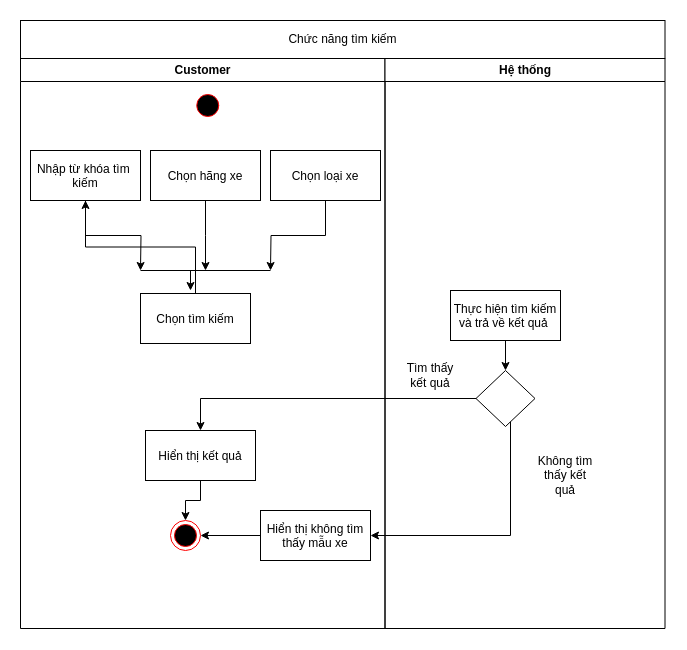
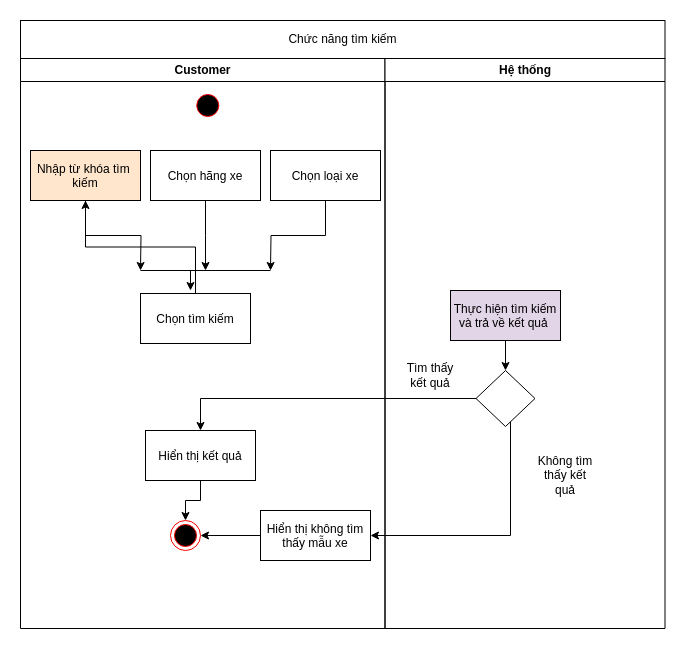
  <mxCell id="0" />
  <mxCell id="1" parent="0" />
  <mxCell id="2" value="Customer" style="swimlane;whiteSpace=wrap;startSize=23;" parent="1" vertex="1"><mxGeometry x="20" y="58" width="364.5" height="570" as="geometry" /></mxCell>
  <mxCell id="3" value="" style="ellipse;shape=startState;fillColor=#000000;strokeColor=#ff0000;" parent="2" vertex="1"><mxGeometry x="172.25" y="32" width="30" height="30" as="geometry" /></mxCell>
  <mxCell id="4" style="edgeStyle=orthogonalEdgeStyle;rounded=0;orthogonalLoop=1;jettySize=auto;html=1;" parent="2" source="5" edge="1"><mxGeometry relative="1" as="geometry"><mxPoint x="120" y="212" as="targetPoint" /></mxGeometry></mxCell>
- <mxCell id="5" value="Nhập từ khóa tìm &#10;kiếm" style="" parent="2" vertex="1"><mxGeometry x="10" y="92" width="110" height="50" as="geometry" /></mxCell>
+ <mxCell id="5" value="Nhập từ khóa tìm &#10;kiếm" style="fillColor=#ffe6cc;" parent="2" vertex="1"><mxGeometry x="10" y="92" width="110" height="50" as="geometry" /></mxCell>
  <mxCell id="6" style="edgeStyle=orthogonalEdgeStyle;rounded=0;orthogonalLoop=1;jettySize=auto;html=1;" parent="2" source="7" edge="1"><mxGeometry relative="1" as="geometry"><mxPoint x="185" y="212" as="targetPoint" /></mxGeometry></mxCell>
  <mxCell id="7" value="Chọn hãng xe" style="" parent="2" vertex="1"><mxGeometry x="130" y="92" width="110" height="50" as="geometry" /></mxCell>
  <mxCell id="8" style="edgeStyle=orthogonalEdgeStyle;rounded=0;orthogonalLoop=1;jettySize=auto;html=1;" parent="2" source="9" edge="1"><mxGeometry relative="1" as="geometry"><mxPoint x="250" y="212" as="targetPoint" /></mxGeometry></mxCell>
  <mxCell id="9" value="Chọn loại xe" style="" parent="2" vertex="1"><mxGeometry x="250" y="92" width="110" height="50" as="geometry" /></mxCell>
  <mxCell id="10" value="" style="ellipse;shape=endState;fillColor=#000000;strokeColor=#ff0000" parent="2" vertex="1"><mxGeometry x="150" y="462" width="30" height="30" as="geometry" /></mxCell>
  <mxCell id="11" value="Chọn tìm kiếm" style="" parent="2" vertex="1"><mxGeometry x="120" y="235" width="110" height="50" as="geometry" /></mxCell>
  <mxCell id="12" value="" style="edgeStyle=orthogonalEdgeStyle;rounded=0;orthogonalLoop=1;jettySize=auto;html=1;" parent="2" source="13" target="10" edge="1"><mxGeometry relative="1" as="geometry" /></mxCell>
  <mxCell id="13" value="Hiển thị kết quả" style="" parent="2" vertex="1"><mxGeometry x="125" y="372" width="110" height="50" as="geometry" /></mxCell>
  <mxCell id="14" value="" style="edgeStyle=orthogonalEdgeStyle;rounded=0;orthogonalLoop=1;jettySize=auto;html=1;" parent="2" source="15" target="10" edge="1"><mxGeometry relative="1" as="geometry" /></mxCell>
  <mxCell id="15" value="Hiển thị không tìm&#10;thấy mẫu xe" style="" parent="2" vertex="1"><mxGeometry x="240" y="452" width="110" height="50" as="geometry" /></mxCell>
  <mxCell id="16" value="" style="endArrow=none;html=1;rounded=0;" parent="2" edge="1"><mxGeometry width="50" height="50" relative="1" as="geometry"><mxPoint x="120" y="212" as="sourcePoint" /><mxPoint x="250" y="212" as="targetPoint" /></mxGeometry></mxCell>
  <mxCell id="17" value="Hệ thống" style="swimlane;whiteSpace=wrap;startSize=23;" parent="1" vertex="1"><mxGeometry x="384.5" y="58" width="280" height="570" as="geometry" /></mxCell>
  <mxCell id="18" style="edgeStyle=orthogonalEdgeStyle;rounded=0;orthogonalLoop=1;jettySize=auto;html=1;entryX=0.5;entryY=0;entryDx=0;entryDy=0;" parent="17" source="19" target="20" edge="1"><mxGeometry relative="1" as="geometry" /></mxCell>
- <mxCell id="19" value="Thực hiện tìm kiếm&#10;và trả về kết quả " style="" parent="17" vertex="1"><mxGeometry x="65.5" y="232" width="110" height="50" as="geometry" /></mxCell>
+ <mxCell id="19" value="Thực hiện tìm kiếm&#10;và trả về kết quả " style="fillColor=#e1d5e7;" parent="17" vertex="1"><mxGeometry x="65.5" y="232" width="110" height="50" as="geometry" /></mxCell>
  <mxCell id="20" value="" style="rhombus;whiteSpace=wrap;html=1;" parent="17" vertex="1"><mxGeometry x="91" y="312" width="59" height="56" as="geometry" /></mxCell>
  <mxCell id="21" value="Tìm thấy kết quả" style="text;html=1;align=center;verticalAlign=middle;whiteSpace=wrap;rounded=0;" parent="17" vertex="1"><mxGeometry x="15.5" y="302" width="60" height="30" as="geometry" /></mxCell>
  <mxCell id="22" value="Không tìm thấy kết quả" style="text;html=1;align=center;verticalAlign=middle;whiteSpace=wrap;rounded=0;" parent="17" vertex="1"><mxGeometry x="150.5" y="402" width="60" height="30" as="geometry" /></mxCell>
  <mxCell id="23" style="edgeStyle=orthogonalEdgeStyle;rounded=0;orthogonalLoop=1;jettySize=auto;html=1;entryX=0.5;entryY=0;entryDx=0;entryDy=0;" parent="1" source="20" target="13" edge="1"><mxGeometry relative="1" as="geometry" /></mxCell>
  <mxCell id="24" style="edgeStyle=orthogonalEdgeStyle;rounded=0;orthogonalLoop=1;jettySize=auto;html=1;entryX=1;entryY=0.5;entryDx=0;entryDy=0;" parent="1" source="20" target="15" edge="1"><mxGeometry relative="1" as="geometry"><Array as="points"><mxPoint x="510" y="535" /></Array></mxGeometry></mxCell>
  <mxCell id="25" style="edgeStyle=orthogonalEdgeStyle;rounded=0;orthogonalLoop=1;jettySize=auto;html=1;" parent="1" source="11" target="5" edge="1"><mxGeometry relative="1" as="geometry"><mxPoint x="440" y="330" as="targetPoint" /></mxGeometry></mxCell>
  <mxCell id="26" value="" style="endArrow=classic;html=1;rounded=0;" parent="1" edge="1"><mxGeometry width="50" height="50" relative="1" as="geometry"><mxPoint x="190" y="270" as="sourcePoint" /><mxPoint x="190" y="290" as="targetPoint" /></mxGeometry></mxCell>
  <mxCell id="27" value="Chức năng tìm kiếm" style="rounded=0;whiteSpace=wrap;html=1;" parent="1" vertex="1"><mxGeometry x="20" y="20" width="644.5" height="38" as="geometry" /></mxCell>
